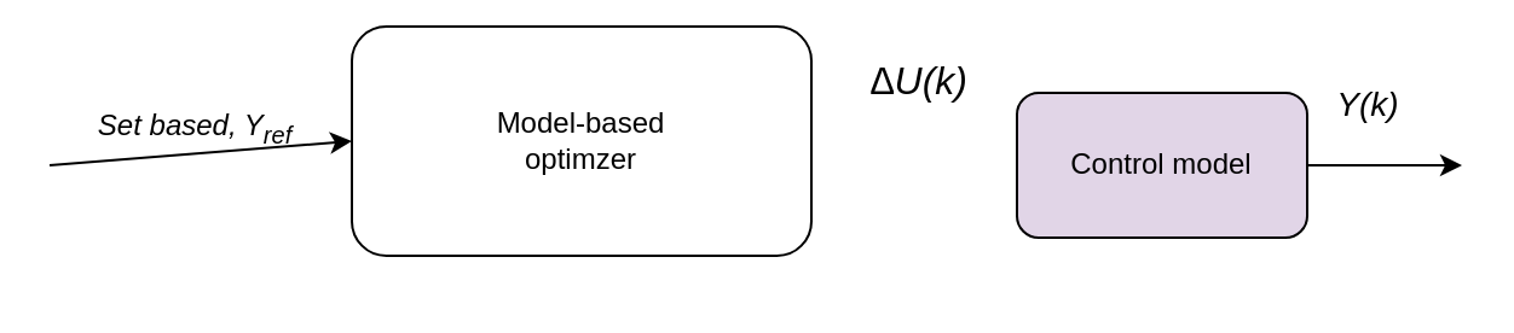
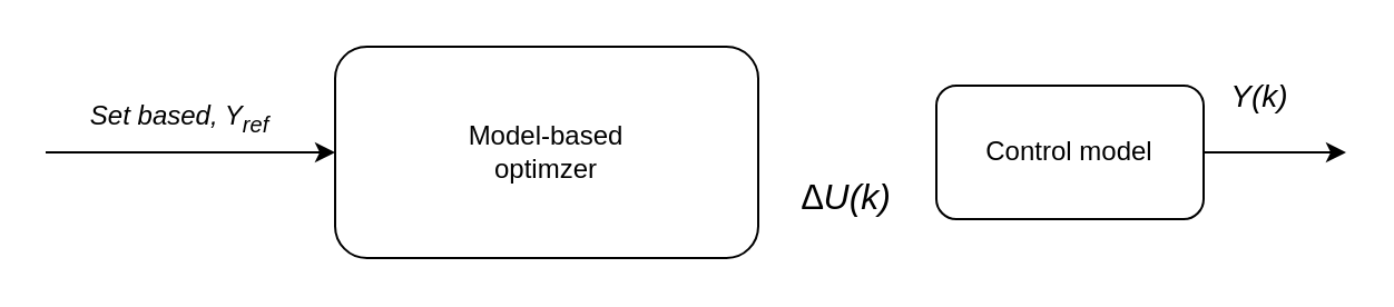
  <mxCell id="0" />
  <mxCell id="1" parent="0" />
  <mxCell id="2" style="edgeStyle=orthogonalEdgeStyle;rounded=0;orthogonalLoop=1;jettySize=auto;html=1;exitX=1;exitY=0.5;exitDx=0;exitDy=0;entryX=0;entryY=0.5;entryDx=0;entryDy=0;" edge="1" parent="1" source="3"><mxGeometry relative="1" as="geometry"><mxPoint x="604" y="68" as="targetPoint" /></mxGeometry></mxCell>
- <mxCell id="3" value="Control model" style="rounded=1;whiteSpace=wrap;html=1;fillColor=#e1d5e7;" vertex="1" parent="1"><mxGeometry x="420" y="38" width="120" height="60" as="geometry" /></mxCell>
- <mxCell id="4" value="&lt;div&gt;Model-based&lt;/div&gt;&lt;div&gt;optimzer&lt;br&gt;&lt;/div&gt;" style="rounded=1;whiteSpace=wrap;html=1;" vertex="1" parent="1"><mxGeometry x="145" y="10.5" width="190" height="95" as="geometry" /></mxCell>
+ <mxCell id="3" value="Control model" style="rounded=1;whiteSpace=wrap;html=1;" vertex="1" parent="1"><mxGeometry x="420" y="38" width="120" height="60" as="geometry" /></mxCell>
+ <mxCell id="4" value="&lt;div&gt;Model-based&lt;/div&gt;&lt;div&gt;optimzer&lt;br&gt;&lt;/div&gt;" style="rounded=1;whiteSpace=wrap;html=1;" vertex="1" parent="1"><mxGeometry x="150" y="20.5" width="190" height="95" as="geometry" /></mxCell>
  <mxCell id="5" value="&lt;i&gt;&lt;font style=&quot;font-size: 14px;&quot;&gt;Y(k)&lt;/font&gt;&lt;/i&gt;" style="text;html=1;align=center;verticalAlign=middle;resizable=0;points=[];autosize=1;strokeColor=none;fillColor=none;" vertex="1" parent="1"><mxGeometry x="540" y="28" width="50" height="30" as="geometry" /></mxCell>
  <mxCell id="6" value="" style="endArrow=classic;html=1;rounded=0;entryX=0;entryY=0.5;entryDx=0;entryDy=0;" edge="1" parent="1" target="4"><mxGeometry width="50" height="50" relative="1" as="geometry"><mxPoint x="20" y="68" as="sourcePoint" /><mxPoint x="390" y="77" as="targetPoint" /></mxGeometry></mxCell>
  <mxCell id="7" value="&lt;i&gt;Set based, Y&lt;sub&gt;ref&lt;/sub&gt;&lt;/i&gt;" style="text;html=1;align=center;verticalAlign=middle;resizable=0;points=[];autosize=1;strokeColor=none;fillColor=none;" vertex="1" parent="1"><mxGeometry x="30" y="38" width="100" height="30" as="geometry" /></mxCell>
- <mxCell id="8" value=" &lt;font style=&quot;font-size: 16px;&quot;&gt;&lt;i&gt;&lt;span dir=&quot;ltr&quot; role=&quot;presentation&quot; style=&quot;left: 289.91px; top: 624.039px; font-family: sans-serif;&quot;&gt;∆&lt;/span&gt;&lt;span dir=&quot;ltr&quot; role=&quot;presentation&quot; style=&quot;left: 302.155px; top: 624.039px; font-family: sans-serif;&quot;&gt;U&lt;/span&gt;&lt;span dir=&quot;ltr&quot; role=&quot;presentation&quot; style=&quot;left: 312.188px; top: 624.039px; font-family: sans-serif;&quot;&gt;(k) &lt;/span&gt;&lt;/i&gt;&lt;span dir=&quot;ltr&quot; role=&quot;presentation&quot; style=&quot;left: 313.789px; top: 624.039px; font-family: sans-serif;&quot;&gt;&lt;/span&gt;&lt;/font&gt;" style="text;html=1;strokeColor=none;fillColor=none;align=center;verticalAlign=middle;whiteSpace=wrap;rounded=0;" vertex="1" parent="1"><mxGeometry x="350" y="18" width="60" height="30" as="geometry" /></mxCell>
+ <mxCell id="8" value=" &lt;font style=&quot;font-size: 16px;&quot;&gt;&lt;i&gt;&lt;span dir=&quot;ltr&quot; role=&quot;presentation&quot; style=&quot;left: 289.91px; top: 624.039px; font-family: sans-serif;&quot;&gt;∆&lt;/span&gt;&lt;span dir=&quot;ltr&quot; role=&quot;presentation&quot; style=&quot;left: 302.155px; top: 624.039px; font-family: sans-serif;&quot;&gt;U&lt;/span&gt;&lt;span dir=&quot;ltr&quot; role=&quot;presentation&quot; style=&quot;left: 312.188px; top: 624.039px; font-family: sans-serif;&quot;&gt;(k) &lt;/span&gt;&lt;/i&gt;&lt;span dir=&quot;ltr&quot; role=&quot;presentation&quot; style=&quot;left: 313.789px; top: 624.039px; font-family: sans-serif;&quot;&gt;&lt;/span&gt;&lt;/font&gt;" style="text;html=1;strokeColor=none;fillColor=none;align=center;verticalAlign=middle;whiteSpace=wrap;rounded=0;" vertex="1" parent="1"><mxGeometry x="350" y="73" width="60" height="30" as="geometry" /></mxCell>
